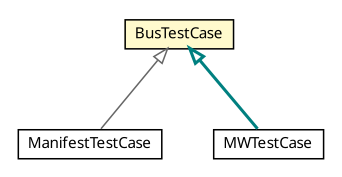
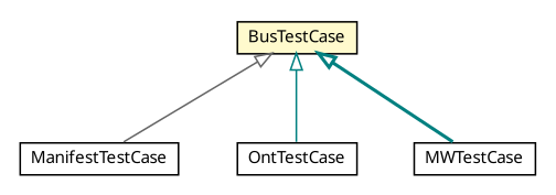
  digraph {
    fontname="Noto Sans"
    nodesep=0.25
    ranksep=0.5
    node [fontcolor=black fontname="Noto Sans" fontsize=10.0 shape=plaintext]
    edge [arrowtail=empty color=teal dir=back fontname="Noto Sans" fontsize=10 headport=p labelfontname=Helvetica labelfontsize=10 style=solid tailport=p]
    n1 [label=<<table title="org.universAAL.middleware.bus.junit.ManifestTestCase" border="0" cellborder="1" cellspacing="0" cellpadding="2" port="p" href="./ManifestTestCase.html"> 		<tr><td><table border="0" cellspacing="0" cellpadding="1"> <tr><td align="center" balign="center"> ManifestTestCase </td></tr> 		</table></td></tr> 		</table>>]
    n2 [label=<<table title="org.universAAL.middleware.bus.junit.BusTestCase" border="0" cellborder="1" cellspacing="0" cellpadding="2" port="p" bgcolor="lemonChiffon" href="./BusTestCase.html"> 		<tr><td><table border="0" cellspacing="0" cellpadding="1"> <tr><td align="center" balign="center"> BusTestCase </td></tr> 		</table></td></tr> 		</table>>]
+   n3 [label=<<table title="org.universAAL.middleware.bus.junit.OntTestCase" border="0" cellborder="1" cellspacing="0" cellpadding="2" port="p" href="./OntTestCase.html"> 		<tr><td><table border="0" cellspacing="0" cellpadding="1"> <tr><td align="center" balign="center"> OntTestCase </td></tr> 		</table></td></tr> 		</table>>]
    n4 [label=<<table title="org.universAAL.middleware.junit.MWTestCase" border="0" cellborder="1" cellspacing="0" cellpadding="2" port="p" href="../../junit/MWTestCase.html"> 		<tr><td><table border="0" cellspacing="0" cellpadding="1"> <tr><td align="center" balign="center"> MWTestCase </td></tr> 		</table></td></tr> 		</table>>]
    n2 -> n1 [color=gray40]
+   n2 -> n3
    n2 -> n4 [style=bold]
  }
